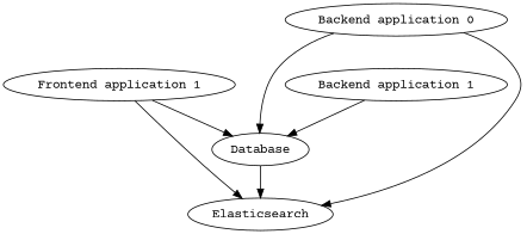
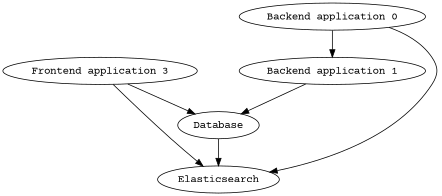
  digraph {
    fontname="Courier Prime"
    rankdir=TB
    node [fontname="Courier Prime"]
    edge [fontname="Courier Prime"]
-   "Frontend application 1"
+   "Frontend application 1" [label="Frontend application 3"]
    Elasticsearch
    Database
    "Backend application 1"
    n5 [label="Backend application 0"]
    "Frontend application 1" -> Elasticsearch
    "Frontend application 1" -> Database
    Database -> Elasticsearch
    "Backend application 1" -> Database
    n5 -> Elasticsearch
-   n5 -> Database
+   n5 -> "Backend application 1"
  }
